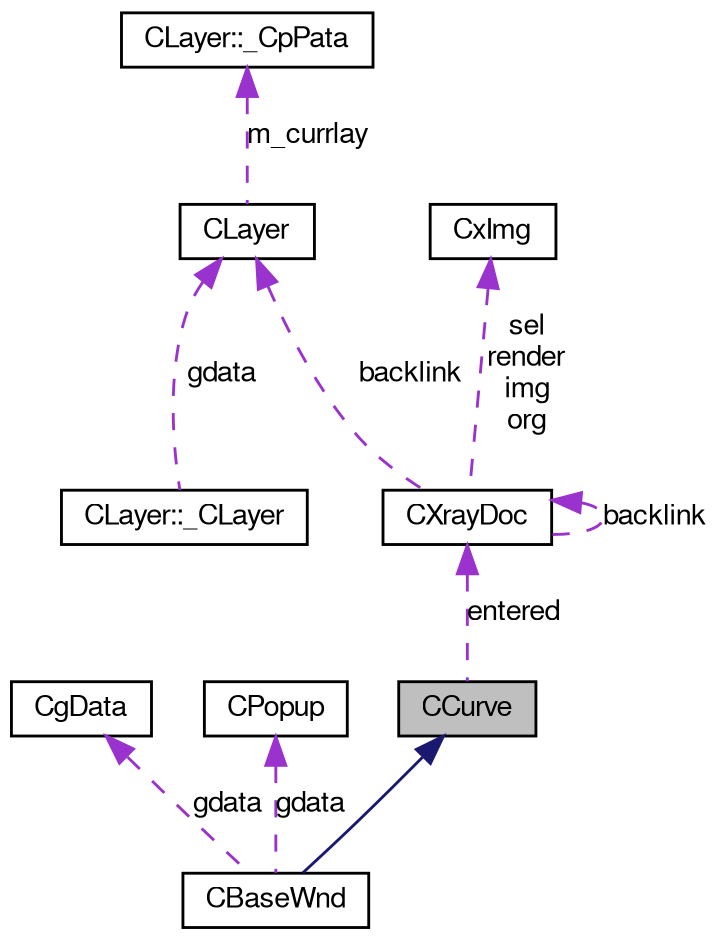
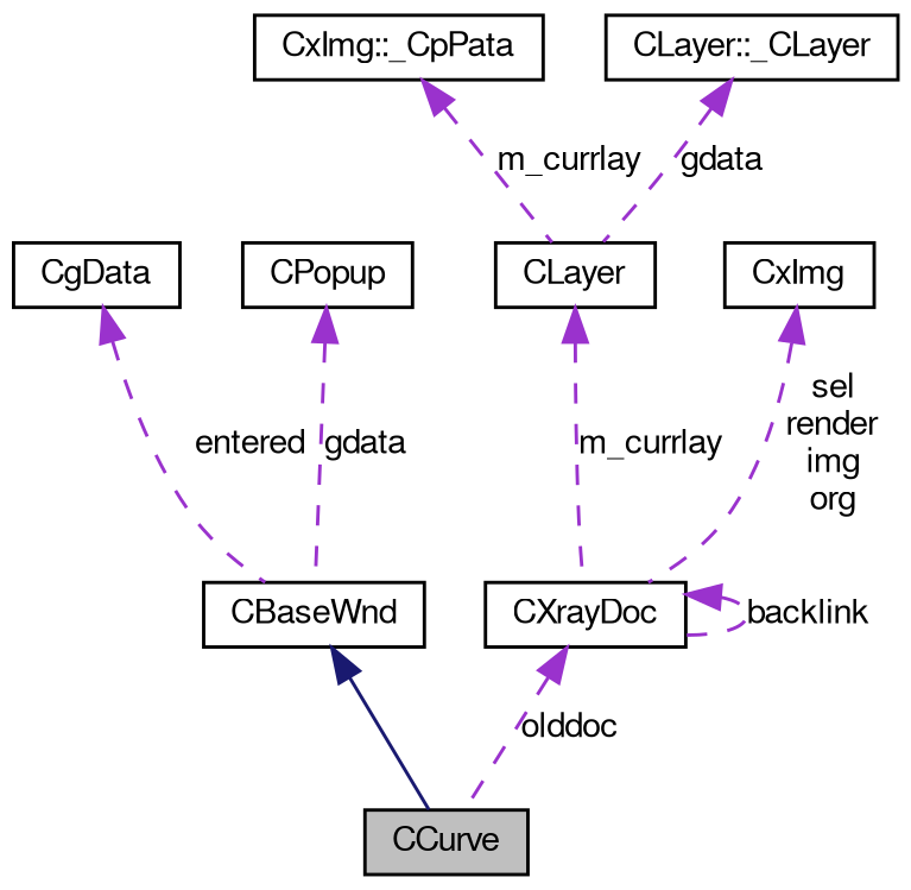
  digraph {
    node [color=black fillcolor=white fontname=FreeSans fontsize=10 shape=record style=filled]
    edge [color=darkorchid3 dir=back fontname=FreeSans fontsize=10 labelfontname=FreeSans labelfontsize=10 style=dashed]
    n1 [fillcolor=grey75 fontcolor=black height=0.2 label=CCurve width=0.4]
    n2 [height=0.2 label=CBaseWnd width=0.4]
    n3 [height=0.2 label=CgData width=0.4]
    n4 [height=0.2 label=CPopup width=0.4]
    n5 [height=0.2 label=CXrayDoc width=0.4]
    n6 [height=0.2 label=CLayer width=0.4]
-   n7 [height=0.2 label="CLayer::_CpPata" width=0.4]
+   n7 [height=0.2 label="CxImg::_CpPata" width=0.4]
    n8 [height=0.2 label="CLayer::_CLayer" width=0.4]
    n9 [height=0.2 label=CxImg width=0.4]
-   n1 -> n2 [color=midnightblue style=solid]
-   n3 -> n2 [label=gdata]
+   n2 -> n1 [color=midnightblue style=solid]
+   n3 -> n2 [label=entered]
    n4 -> n2 [label=gdata]
-   n5 -> n1 [label=entered]
+   n5 -> n1 [label=olddoc]
    n5 -> n5 [label=backlink]
-   n6 -> n5 [label=backlink]
+   n6 -> n5 [label=m_currlay]
    n7 -> n6 [label=m_currlay]
-   n6 -> n8 [label=gdata]
+   n8 -> n6 [label=gdata]
    n9 -> n5 [label="sel\nrender\nimg\norg"]
  }
